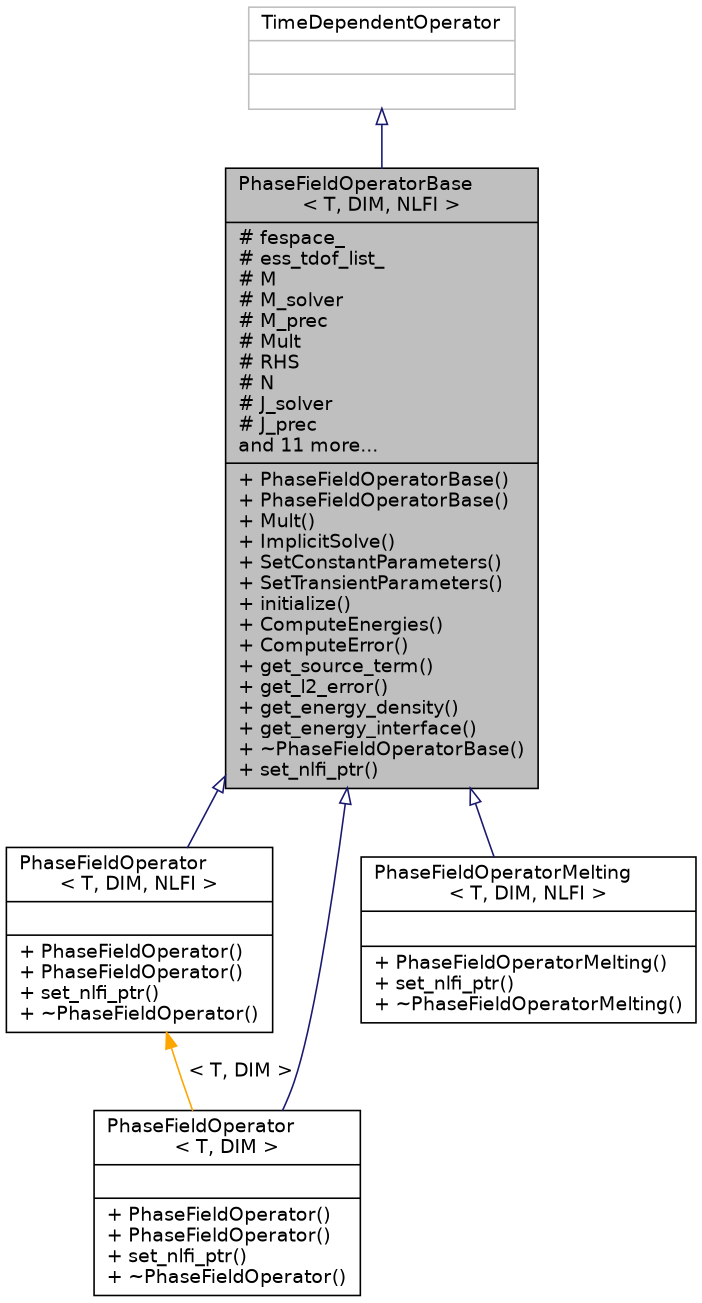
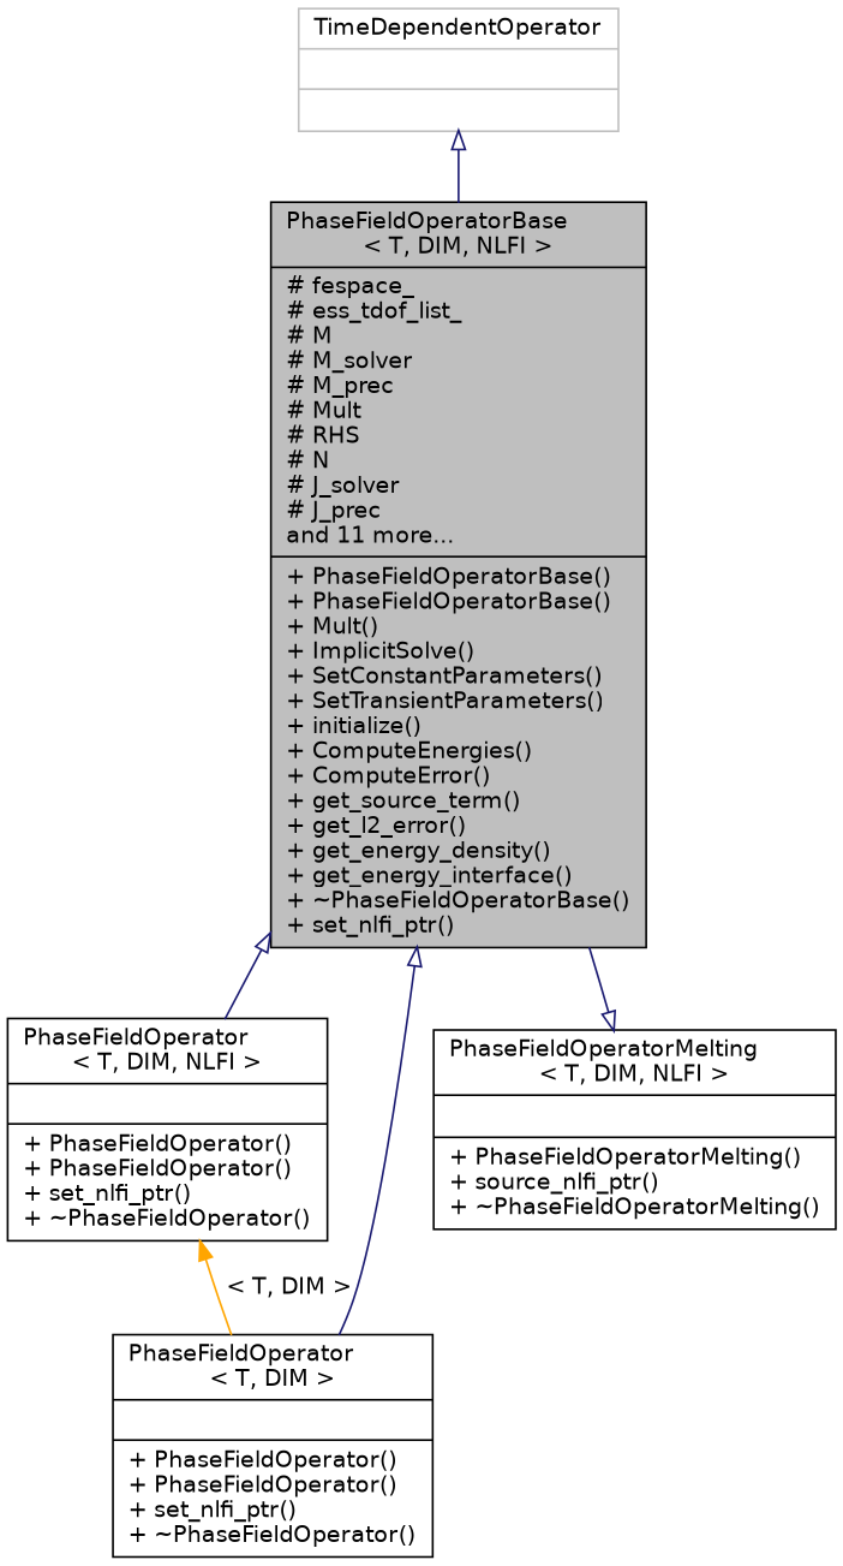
  digraph {
    node [color=black fontname=Helvetica fontsize=12 shape=record]
    edge [arrowtail=onormal color=midnightblue dir=back fontname=Helvetica fontsize=12 labelfontname=Helvetica labelfontsize=12 style=solid]
    n1 [fillcolor=grey75 fontcolor=black height=0.2 label="{PhaseFieldOperatorBase\l\< T, DIM, NLFI \>\n|# fespace_\l# ess_tdof_list_\l# M\l# M_solver\l# M_prec\l# Mult\l# RHS\l# N\l# J_solver\l# J_prec\land 11 more...\l|+ PhaseFieldOperatorBase()\l+ PhaseFieldOperatorBase()\l+ Mult()\l+ ImplicitSolve()\l+ SetConstantParameters()\l+ SetTransientParameters()\l+ initialize()\l+ ComputeEnergies()\l+ ComputeError()\l+ get_source_term()\l+ get_l2_error()\l+ get_energy_density()\l+ get_energy_interface()\l+ ~PhaseFieldOperatorBase()\l+ set_nlfi_ptr()\l}" style=filled width=0.4]
    n2 [height=0.2 label="{PhaseFieldOperator\l\< T, DIM, NLFI \>\n||+ PhaseFieldOperator()\l+ PhaseFieldOperator()\l+ set_nlfi_ptr()\l+ ~PhaseFieldOperator()\l}" width=0.4]
    n3 [height=0.2 label="{PhaseFieldOperator\l\< T, DIM \>\n||+ PhaseFieldOperator()\l+ PhaseFieldOperator()\l+ set_nlfi_ptr()\l+ ~PhaseFieldOperator()\l}" width=0.4]
-   n4 [height=0.2 label="{PhaseFieldOperatorMelting\l\< T, DIM, NLFI \>\n||+ PhaseFieldOperatorMelting()\l+ set_nlfi_ptr()\l+ ~PhaseFieldOperatorMelting()\l}" width=0.4]
+   n4 [height=0.2 label="{PhaseFieldOperatorMelting\l\< T, DIM, NLFI \>\n||+ PhaseFieldOperatorMelting()\l+ source_nlfi_ptr()\l+ ~PhaseFieldOperatorMelting()\l}" width=0.4]
    n5 [color=grey75 height=0.2 label="{TimeDependentOperator\n||}" width=0.4]
    n1 -> n2
    n1 -> n3
-   n1 -> n4
+   n4 -> n1
    n2 -> n3 [color=orange label=" \< T, DIM \>" arrowtail=""]
    n5 -> n1
  }
